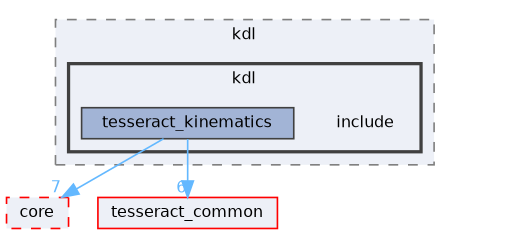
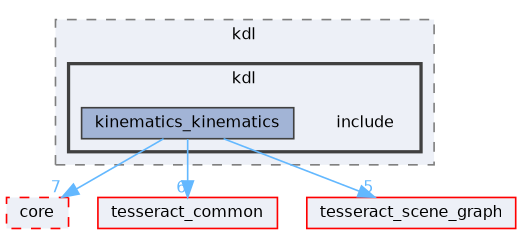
  digraph {
    compound=true
    node [fontname=Helvetica fontsize=10 shape=box color=red fillcolor="#edf0f7" style=filled]
    edge [color=steelblue1 fontcolor=steelblue1 fontname=Helvetica fontsize=10 labeldistance=1.5 labelfontname=Helvetica labelfontsize=10]
    n1 [height=0.2 label=include shape=plaintext width=0.4 color="" fillcolor="" style=""]
-   n2 [color=grey25 fillcolor="#a2b4d6" height=0.2 label=tesseract_kinematics width=0.4]
+   n2 [color=grey25 fillcolor="#a2b4d6" height=0.2 label=kinematics_kinematics width=0.4]
    n3 [height=0.2 label=core style="filled,dashed" width=0.4]
    n4 [height=0.2 label=tesseract_common width=0.4]
+   n5 [height=0.2 label=tesseract_scene_graph width=0.4]
    subgraph cluster_1 {
      bgcolor="#edf0f7"
      fontname=Helvetica
      fontsize=10
      label=kdl
      pencolor=grey50
      style="filled,dashed"
      subgraph cluster_2 {
        bgcolor="#edf0f7"
        fontname=Helvetica
        fontsize=10
        pencolor=grey25
        style="filled,bold"
        n1
        n2
      }
    }
    n2 -> n3 [headlabel=7]
    n2 -> n4 [headlabel=6]
+   n2 -> n5 [headlabel=5]
  }
